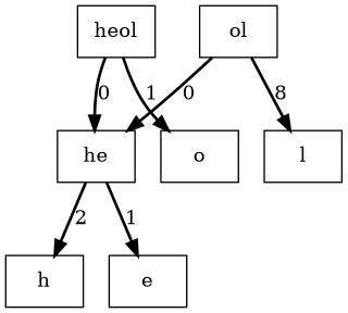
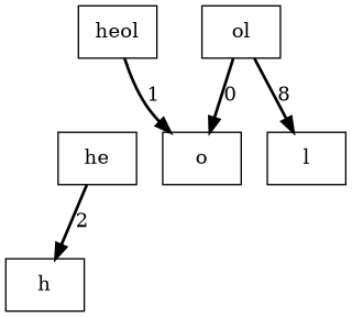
  digraph {
    node [shape=box]
    edge [style=bold]
    heol
    he
    o
    h
-   e
    ol
    l
-   heol -> he [label=0]
    heol -> o [label=1]
    he -> h [label=2]
-   he -> e [label=1]
-   ol -> he [label=0]
+   ol -> o [label=0]
    ol -> l [label=8]
  }
